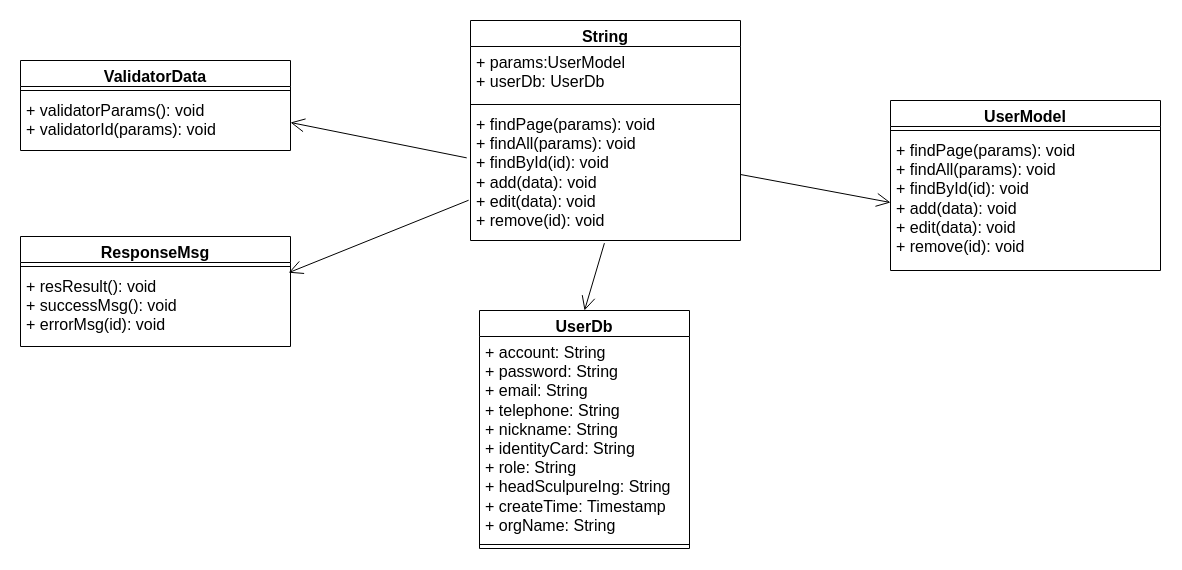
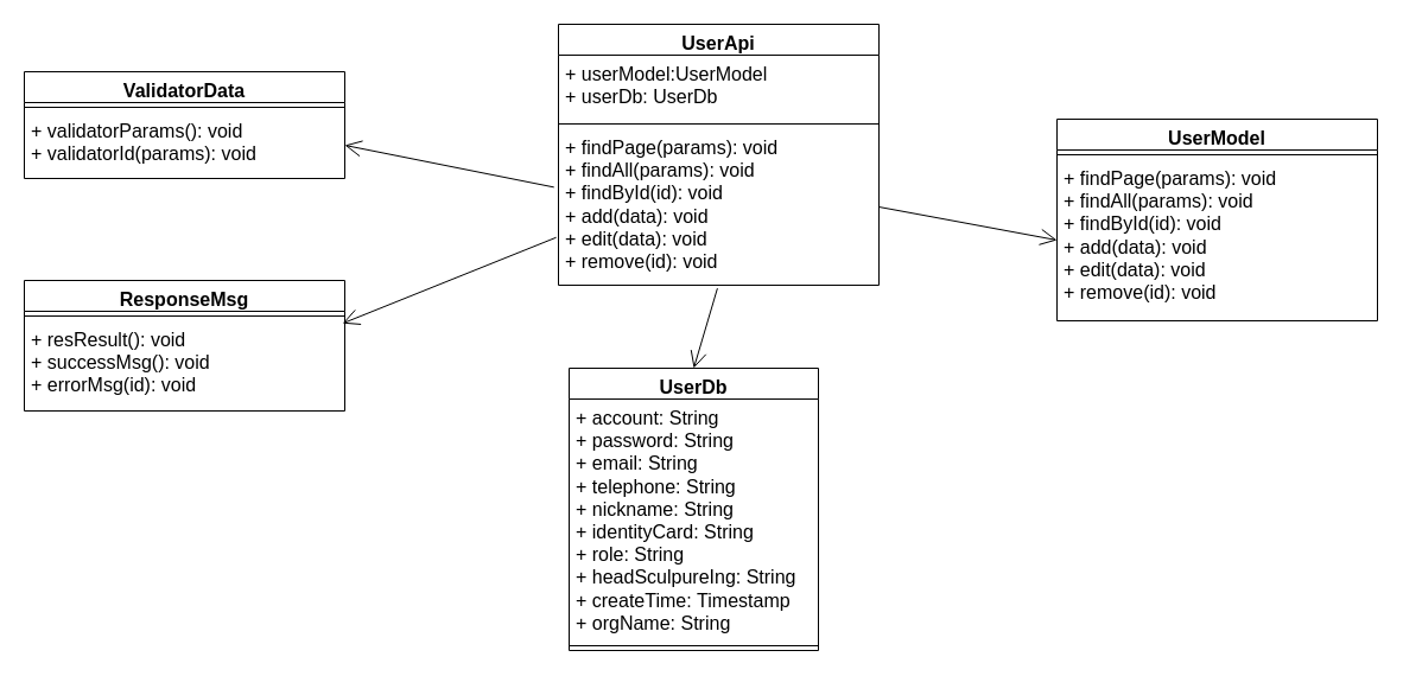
  <mxCell id="0" />
  <mxCell id="1" parent="0" />
- <mxCell id="2" value="String" style="swimlane;fontStyle=1;align=center;verticalAlign=top;childLayout=stackLayout;horizontal=1;startSize=26;horizontalStack=0;resizeParent=1;resizeParentMax=0;resizeLast=0;collapsible=1;marginBottom=0;whiteSpace=wrap;html=1;fontSize=16;" parent="1" vertex="1"><mxGeometry x="470" y="20" width="270" height="220" as="geometry" /></mxCell>
- <mxCell id="3" value="+ params:UserModel&lt;br style=&quot;font-size: 16px;&quot;&gt;+ userDb: UserDb" style="text;strokeColor=none;fillColor=none;align=left;verticalAlign=top;spacingLeft=4;spacingRight=4;overflow=hidden;rotatable=0;points=[[0,0.5],[1,0.5]];portConstraint=eastwest;whiteSpace=wrap;html=1;fontSize=16;" parent="2" vertex="1"><mxGeometry y="26" width="270" height="54" as="geometry" /></mxCell>
+ <mxCell id="2" value="UserApi" style="swimlane;fontStyle=1;align=center;verticalAlign=top;childLayout=stackLayout;horizontal=1;startSize=26;horizontalStack=0;resizeParent=1;resizeParentMax=0;resizeLast=0;collapsible=1;marginBottom=0;whiteSpace=wrap;html=1;fontSize=16;" parent="1" vertex="1"><mxGeometry x="470" y="20" width="270" height="220" as="geometry" /></mxCell>
+ <mxCell id="3" value="+ userModel:UserModel&lt;br style=&quot;font-size: 16px;&quot;&gt;+ userDb: UserDb" style="text;strokeColor=none;fillColor=none;align=left;verticalAlign=top;spacingLeft=4;spacingRight=4;overflow=hidden;rotatable=0;points=[[0,0.5],[1,0.5]];portConstraint=eastwest;whiteSpace=wrap;html=1;fontSize=16;" parent="2" vertex="1"><mxGeometry y="26" width="270" height="54" as="geometry" /></mxCell>
  <mxCell id="4" value="" style="line;strokeWidth=1;fillColor=none;align=left;verticalAlign=middle;spacingTop=-1;spacingLeft=3;spacingRight=3;rotatable=0;labelPosition=right;points=[];portConstraint=eastwest;strokeColor=inherit;fontSize=16;" parent="2" vertex="1"><mxGeometry y="80" width="270" height="8" as="geometry" /></mxCell>
  <mxCell id="5" value="+ findPage(params): void&lt;br style=&quot;font-size: 16px;&quot;&gt;+ findAll(params): void&lt;br style=&quot;font-size: 16px;&quot;&gt;+ findById(id): void&lt;br style=&quot;font-size: 16px;&quot;&gt;+ add(data): void&lt;br style=&quot;font-size: 16px;&quot;&gt;+ edit(data): void&lt;br style=&quot;font-size: 16px;&quot;&gt;+ remove(id): void" style="text;strokeColor=none;fillColor=none;align=left;verticalAlign=top;spacingLeft=4;spacingRight=4;overflow=hidden;rotatable=0;points=[[0,0.5],[1,0.5]];portConstraint=eastwest;whiteSpace=wrap;html=1;fontSize=16;" parent="2" vertex="1"><mxGeometry y="88" width="270" height="132" as="geometry" /></mxCell>
  <mxCell id="6" value="UserModel" style="swimlane;fontStyle=1;align=center;verticalAlign=top;childLayout=stackLayout;horizontal=1;startSize=26;horizontalStack=0;resizeParent=1;resizeParentMax=0;resizeLast=0;collapsible=1;marginBottom=0;whiteSpace=wrap;html=1;fontSize=16;" parent="1" vertex="1"><mxGeometry x="890" y="100" width="270" height="170" as="geometry" /></mxCell>
  <mxCell id="7" value="" style="line;strokeWidth=1;fillColor=none;align=left;verticalAlign=middle;spacingTop=-1;spacingLeft=3;spacingRight=3;rotatable=0;labelPosition=right;points=[];portConstraint=eastwest;strokeColor=inherit;fontSize=16;" parent="6" vertex="1"><mxGeometry y="26" width="270" height="8" as="geometry" /></mxCell>
  <mxCell id="8" value="+ findPage(params): void&lt;br style=&quot;font-size: 16px;&quot;&gt;+ findAll(params): void&lt;br style=&quot;font-size: 16px;&quot;&gt;+ findById(id): void&lt;br style=&quot;font-size: 16px;&quot;&gt;+ add(data): void&lt;br style=&quot;font-size: 16px;&quot;&gt;+ edit(data): void&lt;br style=&quot;font-size: 16px;&quot;&gt;+ remove(id): void" style="text;strokeColor=none;fillColor=none;align=left;verticalAlign=top;spacingLeft=4;spacingRight=4;overflow=hidden;rotatable=0;points=[[0,0.5],[1,0.5]];portConstraint=eastwest;whiteSpace=wrap;html=1;fontSize=16;" parent="6" vertex="1"><mxGeometry y="34" width="270" height="136" as="geometry" /></mxCell>
  <mxCell id="9" value="UserDb" style="swimlane;fontStyle=1;align=center;verticalAlign=top;childLayout=stackLayout;horizontal=1;startSize=26;horizontalStack=0;resizeParent=1;resizeParentMax=0;resizeLast=0;collapsible=1;marginBottom=0;whiteSpace=wrap;html=1;fontSize=16;" parent="1" vertex="1"><mxGeometry x="479" y="310" width="210" height="238" as="geometry" /></mxCell>
  <mxCell id="10" value="+&amp;nbsp;account: String&lt;br style=&quot;border-color: var(--border-color); font-size: 16px;&quot;&gt;+ password: String&lt;br style=&quot;border-color: var(--border-color); font-size: 16px;&quot;&gt;+&amp;nbsp;email&lt;span style=&quot;border-color: var(--border-color); font-size: 16px;&quot;&gt;: String&lt;/span&gt;&lt;br style=&quot;border-color: var(--border-color); font-size: 16px;&quot;&gt;+&amp;nbsp;telephone&lt;span style=&quot;border-color: var(--border-color); font-size: 16px;&quot;&gt;: String&lt;/span&gt;&lt;br style=&quot;border-color: var(--border-color); font-size: 16px;&quot;&gt;+&amp;nbsp;nickname&lt;span style=&quot;border-color: var(--border-color); font-size: 16px;&quot;&gt;:&amp;nbsp;&lt;/span&gt;String&lt;br style=&quot;border-color: var(--border-color); font-size: 16px;&quot;&gt;+&amp;nbsp;identityCard&lt;span style=&quot;border-color: var(--border-color); font-size: 16px;&quot;&gt;: String&lt;/span&gt;&lt;br style=&quot;border-color: var(--border-color); font-size: 16px;&quot;&gt;+&amp;nbsp;role: String&lt;br style=&quot;border-color: var(--border-color); font-size: 16px;&quot;&gt;+ headSculpureIng: String&lt;br style=&quot;border-color: var(--border-color); font-size: 16px;&quot;&gt;+ createTime:&amp;nbsp;Timestamp&lt;span style=&quot;border-color: var(--border-color); font-size: 16px;&quot;&gt;&lt;br style=&quot;border-color: var(--border-color); font-size: 16px;&quot;&gt;+ orgName: String&lt;/span&gt;" style="text;strokeColor=none;fillColor=none;align=left;verticalAlign=top;spacingLeft=4;spacingRight=4;overflow=hidden;rotatable=0;points=[[0,0.5],[1,0.5]];portConstraint=eastwest;whiteSpace=wrap;html=1;fontSize=16;" parent="9" vertex="1"><mxGeometry y="26" width="210" height="204" as="geometry" /></mxCell>
  <mxCell id="11" value="" style="line;strokeWidth=1;fillColor=none;align=left;verticalAlign=middle;spacingTop=-1;spacingLeft=3;spacingRight=3;rotatable=0;labelPosition=right;points=[];portConstraint=eastwest;strokeColor=inherit;fontSize=16;" parent="9" vertex="1"><mxGeometry y="230" width="210" height="8" as="geometry" /></mxCell>
  <mxCell id="12" value="" style="endArrow=open;endFill=1;endSize=12;html=1;rounded=0;exitX=1;exitY=0.5;exitDx=0;exitDy=0;entryX=0;entryY=0.5;entryDx=0;entryDy=0;fontSize=16;" parent="1" source="5" target="8" edge="1"><mxGeometry width="160" relative="1" as="geometry"><mxPoint x="680" y="190" as="sourcePoint" /><mxPoint x="840" y="190" as="targetPoint" /></mxGeometry></mxCell>
  <mxCell id="13" value="" style="endArrow=open;endFill=1;endSize=12;html=1;rounded=0;exitX=0.496;exitY=1.02;exitDx=0;exitDy=0;exitPerimeter=0;entryX=0.5;entryY=0;entryDx=0;entryDy=0;fontSize=16;" parent="1" source="5" target="9" edge="1"><mxGeometry width="160" relative="1" as="geometry"><mxPoint x="680" y="190" as="sourcePoint" /><mxPoint x="840" y="190" as="targetPoint" /></mxGeometry></mxCell>
  <mxCell id="14" value="ResponseMsg" style="swimlane;fontStyle=1;align=center;verticalAlign=top;childLayout=stackLayout;horizontal=1;startSize=26;horizontalStack=0;resizeParent=1;resizeParentMax=0;resizeLast=0;collapsible=1;marginBottom=0;whiteSpace=wrap;html=1;fontSize=16;" parent="1" vertex="1"><mxGeometry x="20" y="236" width="270" height="110" as="geometry" /></mxCell>
  <mxCell id="15" value="" style="line;strokeWidth=1;fillColor=none;align=left;verticalAlign=middle;spacingTop=-1;spacingLeft=3;spacingRight=3;rotatable=0;labelPosition=right;points=[];portConstraint=eastwest;strokeColor=inherit;fontSize=16;" parent="14" vertex="1"><mxGeometry y="26" width="270" height="8" as="geometry" /></mxCell>
  <mxCell id="16" value="+ resResult(): void&lt;br style=&quot;font-size: 16px;&quot;&gt;+ successMsg(): void&lt;br style=&quot;font-size: 16px;&quot;&gt;+ errorMsg(id): void" style="text;strokeColor=none;fillColor=none;align=left;verticalAlign=top;spacingLeft=4;spacingRight=4;overflow=hidden;rotatable=0;points=[[0,0.5],[1,0.5]];portConstraint=eastwest;whiteSpace=wrap;html=1;fontSize=16;" parent="14" vertex="1"><mxGeometry y="34" width="270" height="76" as="geometry" /></mxCell>
  <mxCell id="17" value="ValidatorData" style="swimlane;fontStyle=1;align=center;verticalAlign=top;childLayout=stackLayout;horizontal=1;startSize=26;horizontalStack=0;resizeParent=1;resizeParentMax=0;resizeLast=0;collapsible=1;marginBottom=0;whiteSpace=wrap;html=1;fontSize=16;" parent="1" vertex="1"><mxGeometry x="20" y="60" width="270" height="90" as="geometry" /></mxCell>
  <mxCell id="18" value="" style="line;strokeWidth=1;fillColor=none;align=left;verticalAlign=middle;spacingTop=-1;spacingLeft=3;spacingRight=3;rotatable=0;labelPosition=right;points=[];portConstraint=eastwest;strokeColor=inherit;fontSize=16;" parent="17" vertex="1"><mxGeometry y="26" width="270" height="8" as="geometry" /></mxCell>
  <mxCell id="19" value="+ validatorParams(): void&lt;br style=&quot;font-size: 16px;&quot;&gt;+ validatorId(params): void&lt;br style=&quot;font-size: 16px;&quot;&gt;" style="text;strokeColor=none;fillColor=none;align=left;verticalAlign=top;spacingLeft=4;spacingRight=4;overflow=hidden;rotatable=0;points=[[0,0.5],[1,0.5]];portConstraint=eastwest;whiteSpace=wrap;html=1;fontSize=16;" parent="17" vertex="1"><mxGeometry y="34" width="270" height="56" as="geometry" /></mxCell>
  <mxCell id="20" value="" style="endArrow=open;endFill=1;endSize=12;html=1;rounded=0;entryX=1;entryY=0.5;entryDx=0;entryDy=0;exitX=-0.014;exitY=0.374;exitDx=0;exitDy=0;exitPerimeter=0;fontSize=16;" parent="1" source="5" target="19" edge="1"><mxGeometry width="160" relative="1" as="geometry"><mxPoint x="750" y="149" as="sourcePoint" /><mxPoint x="280" y="-40" as="targetPoint" /></mxGeometry></mxCell>
  <mxCell id="21" value="" style="endArrow=open;endFill=1;endSize=12;html=1;rounded=0;entryX=0.993;entryY=0.029;entryDx=0;entryDy=0;entryPerimeter=0;exitX=-0.007;exitY=0.695;exitDx=0;exitDy=0;exitPerimeter=0;fontSize=16;" parent="1" source="5" target="16" edge="1"><mxGeometry width="160" relative="1" as="geometry"><mxPoint x="548" y="30" as="sourcePoint" /><mxPoint x="320" y="200" as="targetPoint" /></mxGeometry></mxCell>
